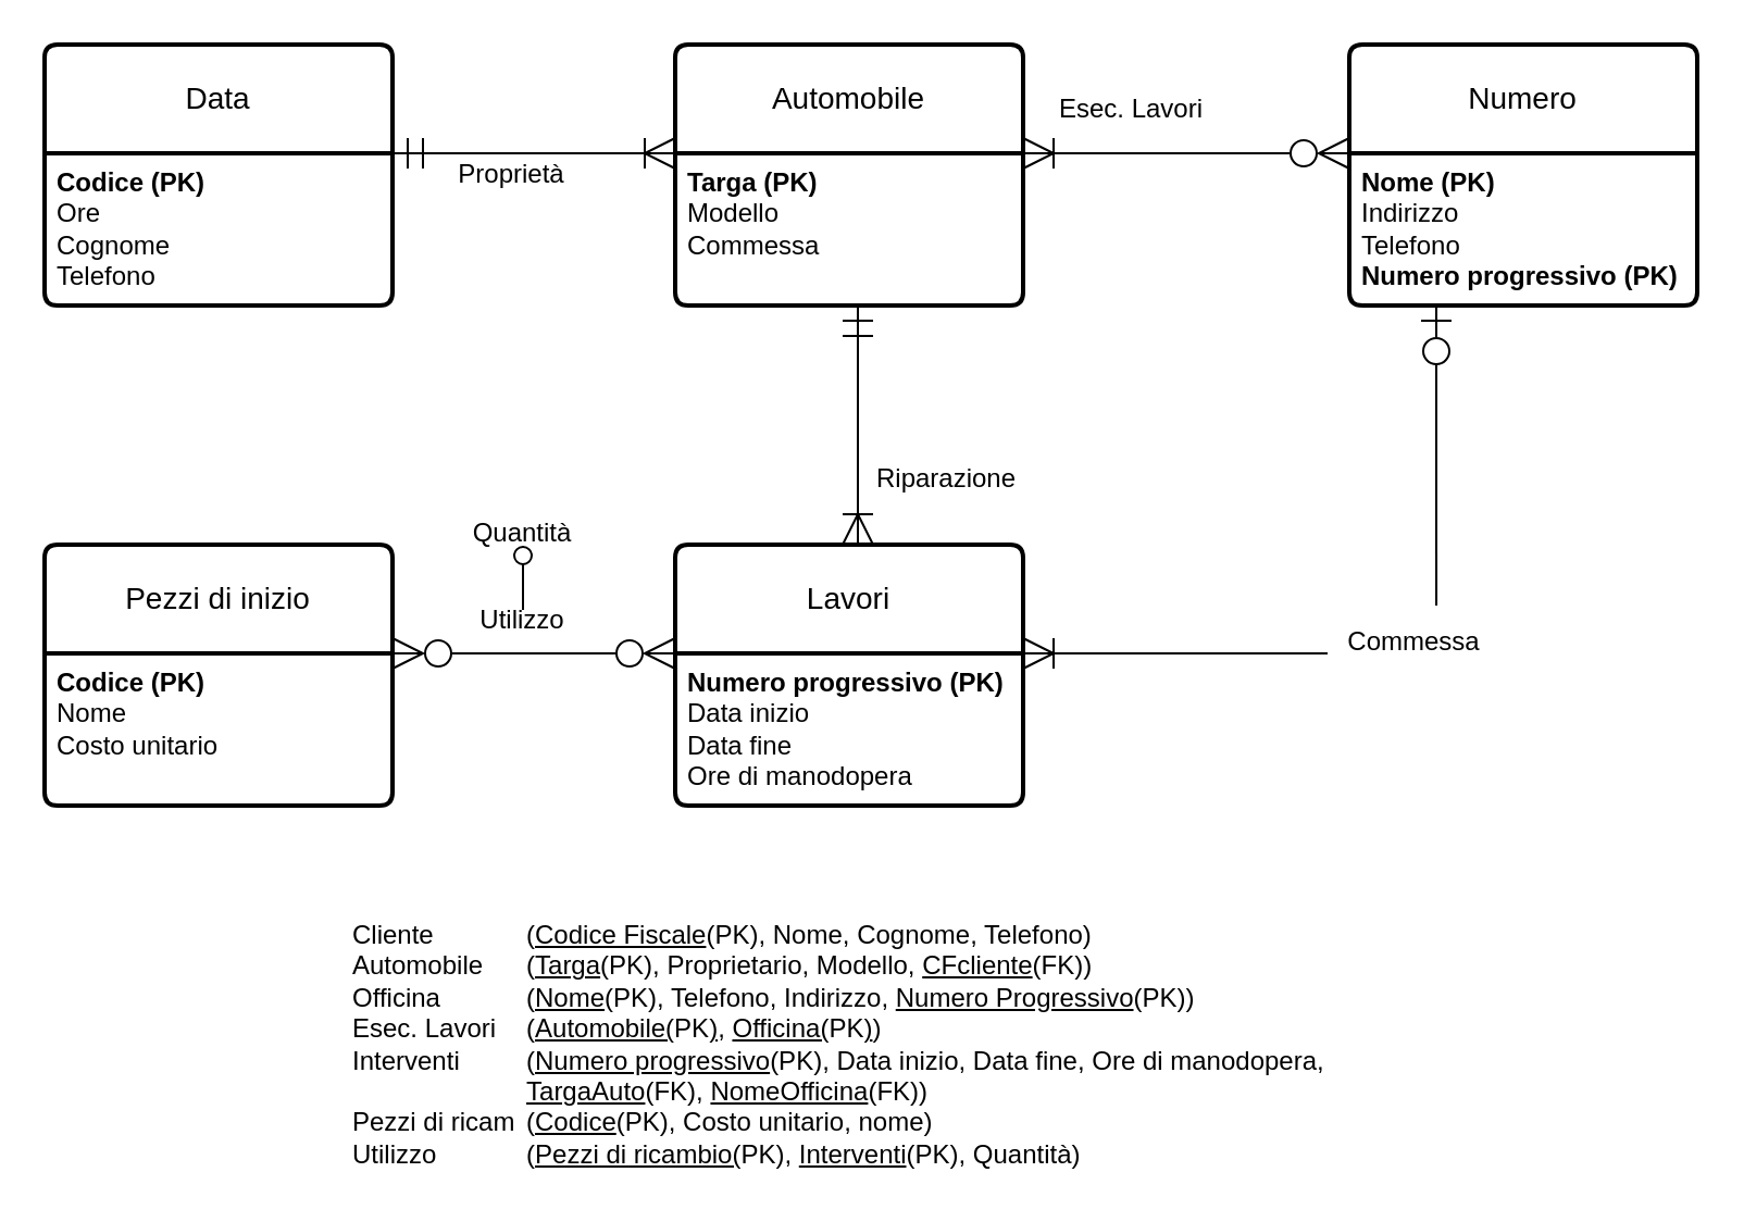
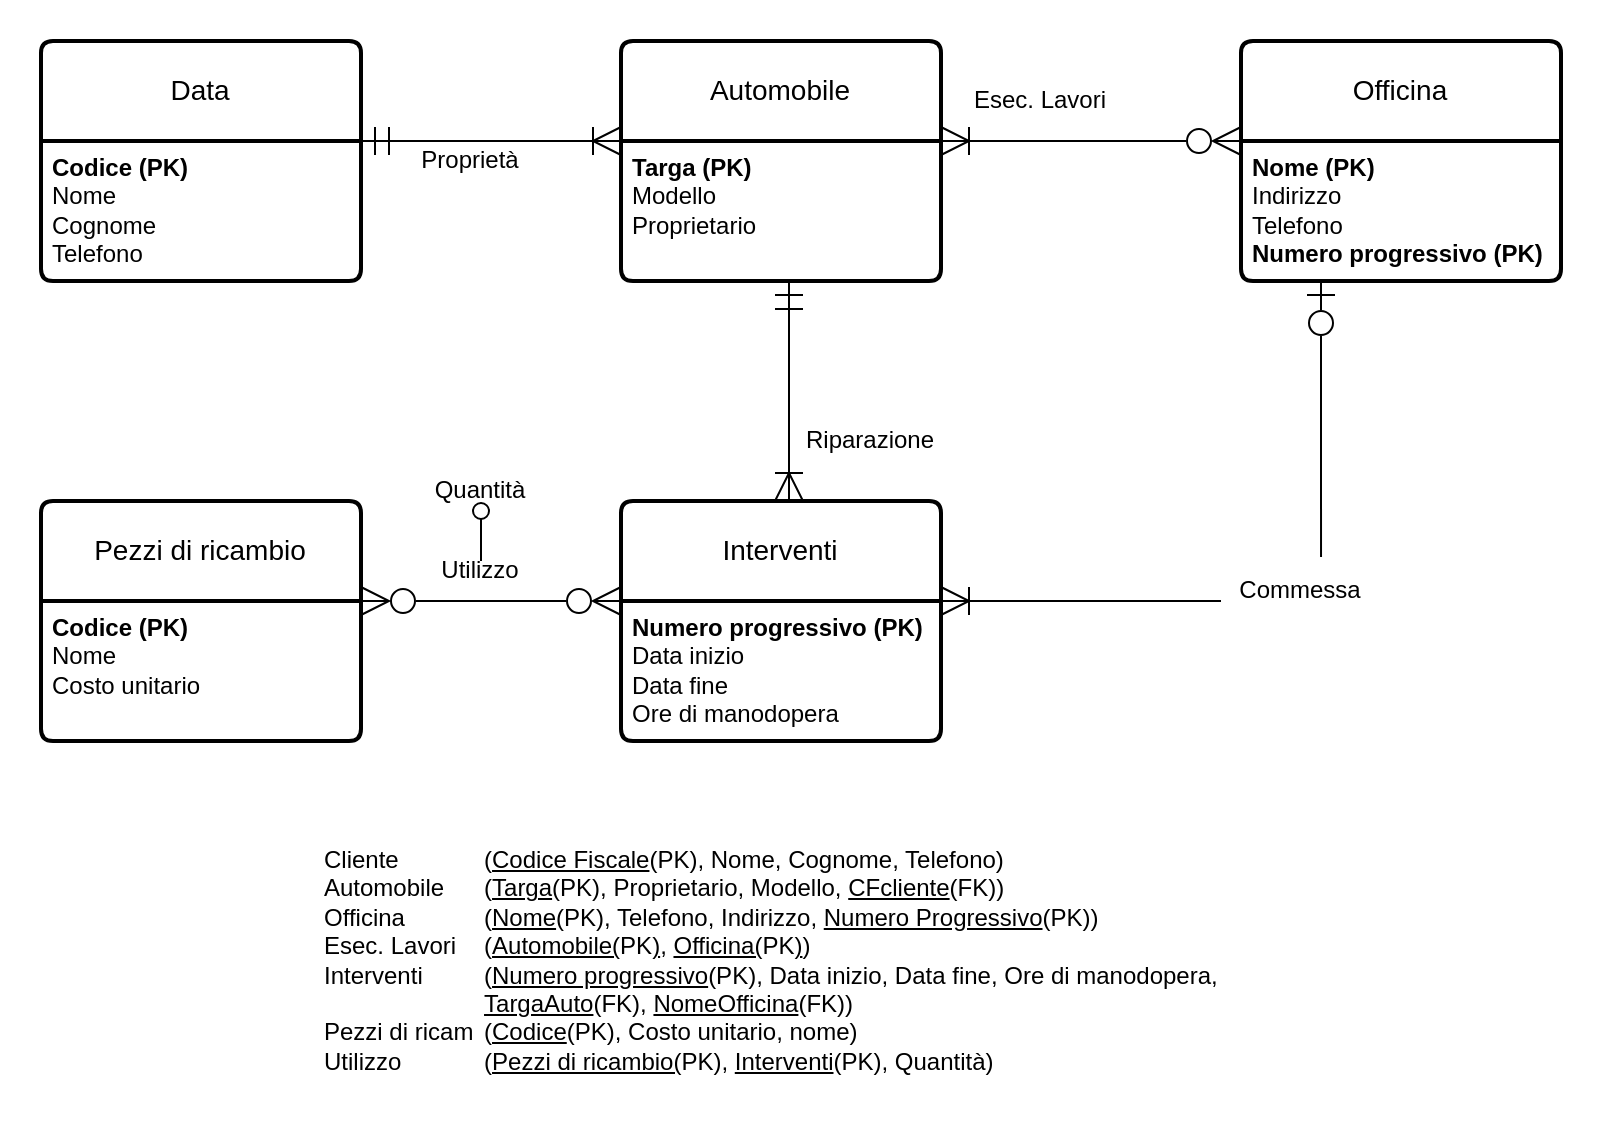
  <mxCell id="0" />
  <mxCell id="1" parent="0" />
  <mxCell id="2" value="Data" style="swimlane;childLayout=stackLayout;horizontal=1;startSize=50;horizontalStack=0;rounded=1;fontSize=14;fontStyle=0;strokeWidth=2;resizeParent=0;resizeLast=1;shadow=0;dashed=0;align=center;arcSize=4;whiteSpace=wrap;html=1;" vertex="1" parent="1"><mxGeometry x="20" y="20" width="160" height="120" as="geometry" /></mxCell>
- <mxCell id="3" value="&lt;b&gt;Codice (PK)&lt;/b&gt;&lt;div&gt;Ore&lt;/div&gt;&lt;div&gt;Cognome&lt;/div&gt;&lt;div&gt;Telefono&lt;/div&gt;" style="align=left;strokeColor=none;fillColor=none;spacingLeft=4;fontSize=12;verticalAlign=top;resizable=0;rotatable=0;part=1;html=1;" vertex="1" parent="2"><mxGeometry y="50" width="160" height="70" as="geometry" /></mxCell>
+ <mxCell id="3" value="&lt;b&gt;Codice (PK)&lt;/b&gt;&lt;div&gt;Nome&lt;/div&gt;&lt;div&gt;Cognome&lt;/div&gt;&lt;div&gt;Telefono&lt;/div&gt;" style="align=left;strokeColor=none;fillColor=none;spacingLeft=4;fontSize=12;verticalAlign=top;resizable=0;rotatable=0;part=1;html=1;" vertex="1" parent="2"><mxGeometry y="50" width="160" height="70" as="geometry" /></mxCell>
  <mxCell id="4" value="Automobile" style="swimlane;childLayout=stackLayout;horizontal=1;startSize=50;horizontalStack=0;rounded=1;fontSize=14;fontStyle=0;strokeWidth=2;resizeParent=0;resizeLast=1;shadow=0;dashed=0;align=center;arcSize=4;whiteSpace=wrap;html=1;" vertex="1" parent="1"><mxGeometry x="310" y="20" width="160" height="120" as="geometry" /></mxCell>
- <mxCell id="5" value="&lt;b&gt;Targa (PK)&lt;/b&gt;&lt;div&gt;Modello&lt;br&gt;Commessa&lt;/div&gt;" style="align=left;strokeColor=none;fillColor=none;spacingLeft=4;fontSize=12;verticalAlign=top;resizable=0;rotatable=0;part=1;html=1;" vertex="1" parent="4"><mxGeometry y="50" width="160" height="70" as="geometry" /></mxCell>
+ <mxCell id="5" value="&lt;b&gt;Targa (PK)&lt;/b&gt;&lt;div&gt;Modello&lt;br&gt;Proprietario&lt;/div&gt;" style="align=left;strokeColor=none;fillColor=none;spacingLeft=4;fontSize=12;verticalAlign=top;resizable=0;rotatable=0;part=1;html=1;" vertex="1" parent="4"><mxGeometry y="50" width="160" height="70" as="geometry" /></mxCell>
  <mxCell id="6" value="" style="edgeStyle=entityRelationEdgeStyle;fontSize=12;html=1;endArrow=ERoneToMany;startArrow=ERmandOne;rounded=0;entryX=0;entryY=0;entryDx=0;entryDy=0;endSize=12;startSize=12;startFill=0;endFill=0;" edge="1" parent="1" target="5"><mxGeometry width="100" height="100" relative="1" as="geometry"><mxPoint x="180" y="70" as="sourcePoint" /><mxPoint x="280" y="-30" as="targetPoint" /></mxGeometry></mxCell>
  <mxCell id="7" value="Proprietà" style="text;html=1;align=center;verticalAlign=middle;whiteSpace=wrap;rounded=0;" vertex="1" parent="1"><mxGeometry x="205" y="65" width="60" height="30" as="geometry" /></mxCell>
- <mxCell id="8" value="Numero" style="swimlane;childLayout=stackLayout;horizontal=1;startSize=50;horizontalStack=0;rounded=1;fontSize=14;fontStyle=0;strokeWidth=2;resizeParent=0;resizeLast=1;shadow=0;dashed=0;align=center;arcSize=4;whiteSpace=wrap;html=1;" vertex="1" parent="1"><mxGeometry x="620" y="20" width="160" height="120" as="geometry" /></mxCell>
+ <mxCell id="8" value="Officina" style="swimlane;childLayout=stackLayout;horizontal=1;startSize=50;horizontalStack=0;rounded=1;fontSize=14;fontStyle=0;strokeWidth=2;resizeParent=0;resizeLast=1;shadow=0;dashed=0;align=center;arcSize=4;whiteSpace=wrap;html=1;" vertex="1" parent="1"><mxGeometry x="620" y="20" width="160" height="120" as="geometry" /></mxCell>
  <mxCell id="9" value="&lt;b&gt;Nome (PK)&lt;/b&gt;&lt;div&gt;Indirizzo&lt;/div&gt;&lt;div&gt;Telefono&lt;/div&gt;&lt;div&gt;&lt;b&gt;Numero progressivo (PK)&lt;/b&gt;&lt;/div&gt;" style="align=left;strokeColor=none;fillColor=none;spacingLeft=4;fontSize=12;verticalAlign=top;resizable=0;rotatable=0;part=1;html=1;" vertex="1" parent="8"><mxGeometry y="50" width="160" height="70" as="geometry" /></mxCell>
  <mxCell id="10" value="" style="edgeStyle=entityRelationEdgeStyle;fontSize=12;html=1;endArrow=ERzeroToMany;startArrow=ERoneToMany;rounded=0;entryX=0;entryY=0;entryDx=0;entryDy=0;endSize=12;startSize=12;startFill=0;endFill=0;" edge="1" parent="1" target="9"><mxGeometry width="100" height="100" relative="1" as="geometry"><mxPoint x="470" y="70" as="sourcePoint" /><mxPoint x="570" y="-30" as="targetPoint" /></mxGeometry></mxCell>
  <mxCell id="11" value="Esec. Lavori" style="text;html=1;align=center;verticalAlign=middle;whiteSpace=wrap;rounded=0;" vertex="1" parent="1"><mxGeometry x="480" y="35" width="80" height="30" as="geometry" /></mxCell>
- <mxCell id="12" value="Lavori" style="swimlane;childLayout=stackLayout;horizontal=1;startSize=50;horizontalStack=0;rounded=1;fontSize=14;fontStyle=0;strokeWidth=2;resizeParent=0;resizeLast=1;shadow=0;dashed=0;align=center;arcSize=4;whiteSpace=wrap;html=1;" vertex="1" parent="1"><mxGeometry x="310" y="250" width="160" height="120" as="geometry" /></mxCell>
+ <mxCell id="12" value="Interventi" style="swimlane;childLayout=stackLayout;horizontal=1;startSize=50;horizontalStack=0;rounded=1;fontSize=14;fontStyle=0;strokeWidth=2;resizeParent=0;resizeLast=1;shadow=0;dashed=0;align=center;arcSize=4;whiteSpace=wrap;html=1;" vertex="1" parent="1"><mxGeometry x="310" y="250" width="160" height="120" as="geometry" /></mxCell>
  <mxCell id="13" value="&lt;b&gt;Numero progressivo (PK)&lt;/b&gt;&lt;div&gt;Data inizio&lt;div&gt;Data fine&lt;/div&gt;&lt;div&gt;Ore di manodopera&lt;/div&gt;&lt;/div&gt;" style="align=left;strokeColor=none;fillColor=none;spacingLeft=4;fontSize=12;verticalAlign=top;resizable=0;rotatable=0;part=1;html=1;" vertex="1" parent="12"><mxGeometry y="50" width="160" height="70" as="geometry" /></mxCell>
  <mxCell id="14" value="" style="endArrow=ERmandOne;html=1;rounded=0;exitX=0.525;exitY=0;exitDx=0;exitDy=0;exitPerimeter=0;endSize=12;startSize=12;startArrow=ERoneToMany;startFill=0;endFill=0;" edge="1" parent="1" source="12"><mxGeometry width="50" height="50" relative="1" as="geometry"><mxPoint x="344" y="190" as="sourcePoint" /><mxPoint x="394" y="140" as="targetPoint" /></mxGeometry></mxCell>
  <mxCell id="15" value="Riparazione" style="text;html=1;align=center;verticalAlign=middle;whiteSpace=wrap;rounded=0;" vertex="1" parent="1"><mxGeometry x="405" y="205" width="60" height="30" as="geometry" /></mxCell>
- <mxCell id="16" value="Pezzi di inizio" style="swimlane;childLayout=stackLayout;horizontal=1;startSize=50;horizontalStack=0;rounded=1;fontSize=14;fontStyle=0;strokeWidth=2;resizeParent=0;resizeLast=1;shadow=0;dashed=0;align=center;arcSize=4;whiteSpace=wrap;html=1;" vertex="1" parent="1"><mxGeometry x="20" y="250" width="160" height="120" as="geometry" /></mxCell>
+ <mxCell id="16" value="Pezzi di ricambio" style="swimlane;childLayout=stackLayout;horizontal=1;startSize=50;horizontalStack=0;rounded=1;fontSize=14;fontStyle=0;strokeWidth=2;resizeParent=0;resizeLast=1;shadow=0;dashed=0;align=center;arcSize=4;whiteSpace=wrap;html=1;" vertex="1" parent="1"><mxGeometry x="20" y="250" width="160" height="120" as="geometry" /></mxCell>
  <mxCell id="17" value="&lt;b&gt;Codice (PK)&lt;/b&gt;&lt;div&gt;Nome&lt;/div&gt;&lt;div&gt;Costo unitario&lt;/div&gt;" style="align=left;strokeColor=none;fillColor=none;spacingLeft=4;fontSize=12;verticalAlign=top;resizable=0;rotatable=0;part=1;html=1;" vertex="1" parent="16"><mxGeometry y="50" width="160" height="70" as="geometry" /></mxCell>
  <mxCell id="18" value="" style="endArrow=ERzeroToMany;html=1;rounded=0;entryX=0;entryY=0;entryDx=0;entryDy=0;endSize=12;startSize=12;startArrow=ERzeroToMany;startFill=0;endFill=0;" edge="1" parent="1" target="13"><mxGeometry width="50" height="50" relative="1" as="geometry"><mxPoint x="180" y="300" as="sourcePoint" /><mxPoint x="230" y="250" as="targetPoint" /></mxGeometry></mxCell>
  <mxCell id="19" value="Utilizzo" style="text;html=1;align=center;verticalAlign=middle;whiteSpace=wrap;rounded=0;" vertex="1" parent="1"><mxGeometry x="210" y="270" width="60" height="30" as="geometry" /></mxCell>
  <mxCell id="20" value="" style="endArrow=circle;html=1;rounded=0;endFill=0;startSize=6;endSize=3;" edge="1" parent="1"><mxGeometry width="50" height="50" relative="1" as="geometry"><mxPoint x="240" y="280" as="sourcePoint" /><mxPoint x="240" y="250" as="targetPoint" /></mxGeometry></mxCell>
  <mxCell id="21" value="Quantità" style="text;html=1;align=center;verticalAlign=middle;whiteSpace=wrap;rounded=0;" vertex="1" parent="1"><mxGeometry x="210" y="230" width="60" height="30" as="geometry" /></mxCell>
  <mxCell id="22" value="" style="endArrow=none;html=1;rounded=0;startArrow=ERoneToMany;startFill=0;endSize=12;startSize=12;" edge="1" parent="1"><mxGeometry width="50" height="50" relative="1" as="geometry"><mxPoint x="470" y="300" as="sourcePoint" /><mxPoint x="610" y="300" as="targetPoint" /></mxGeometry></mxCell>
  <mxCell id="23" value="Commessa" style="text;html=1;align=center;verticalAlign=middle;whiteSpace=wrap;rounded=0;" vertex="1" parent="1"><mxGeometry x="620" y="280" width="60" height="30" as="geometry" /></mxCell>
  <mxCell id="24" value="" style="endArrow=ERzeroToOne;html=1;rounded=0;exitX=0.667;exitY=-0.066;exitDx=0;exitDy=0;exitPerimeter=0;endFill=0;endSize=12;" edge="1" parent="1" source="23"><mxGeometry width="50" height="50" relative="1" as="geometry"><mxPoint x="610" y="190" as="sourcePoint" /><mxPoint x="660" y="140" as="targetPoint" /></mxGeometry></mxCell>
  <mxCell id="25" value="Cliente &lt;span style=&quot;white-space: pre;&quot;&gt;&#09;&lt;span style=&quot;white-space: pre;&quot;&gt;&#09;&lt;/span&gt;&lt;/span&gt;(&lt;u&gt;Codice Fiscale&lt;/u&gt;(PK), Nome, Cognome, Telefono)&lt;div&gt;Automobile &lt;span style=&quot;white-space: pre;&quot;&gt;&#09;&lt;/span&gt;(&lt;u&gt;Targa&lt;/u&gt;(PK), Proprietario, Modello, &lt;u&gt;CFcliente&lt;/u&gt;(FK))&lt;/div&gt;&lt;div&gt;Officina &lt;span style=&quot;white-space: pre;&quot;&gt;&#09;&lt;/span&gt;&lt;span style=&quot;white-space: pre;&quot;&gt;&#09;&lt;/span&gt;(&lt;u&gt;Nome&lt;/u&gt;(PK), Telefono, Indirizzo, &lt;u&gt;Numero Progressivo&lt;/u&gt;(PK))&lt;/div&gt;&lt;div&gt;Esec. Lavori &lt;span style=&quot;white-space: pre;&quot;&gt;&#09;&lt;/span&gt;(&lt;u&gt;Automobile(&lt;/u&gt;PK&lt;u&gt;)&lt;/u&gt;, &lt;u&gt;Officina(&lt;/u&gt;PK&lt;u&gt;)&lt;/u&gt;)&lt;/div&gt;&lt;div&gt;Interventi &lt;span style=&quot;white-space: pre;&quot;&gt;&#09;&lt;/span&gt;(&lt;u&gt;Numero progressivo&lt;/u&gt;(PK), Data inizio, Data fine, Ore di manodopera, &lt;span style=&quot;white-space: pre;&quot;&gt;&#09;&lt;/span&gt;&lt;span style=&quot;white-space: pre;&quot;&gt;&#09;&lt;/span&gt;&lt;span style=&quot;white-space: pre;&quot;&gt;&#09;&lt;/span&gt;&lt;u&gt;TargaAuto&lt;/u&gt;(FK), &lt;u&gt;NomeOfficina&lt;/u&gt;(FK))&lt;/div&gt;&lt;div&gt;Pezzi di ricam&lt;span style=&quot;white-space: pre;&quot;&gt;&#09;&lt;/span&gt;(&lt;u&gt;Codice&lt;/u&gt;(PK), Costo unitario, nome)&lt;span style=&quot;white-space: pre;&quot;&gt;&lt;/span&gt;&lt;/div&gt;&lt;div&gt;Utilizzo&lt;span style=&quot;white-space: pre;&quot;&gt;&#09;&lt;/span&gt;&lt;span style=&quot;white-space: pre;&quot;&gt;&#09;&lt;/span&gt;(&lt;u&gt;Pezzi di ricambio(&lt;/u&gt;PK), &lt;u&gt;Interventi&lt;/u&gt;(PK), Quantità)&lt;/div&gt;" style="text;html=1;align=left;verticalAlign=middle;whiteSpace=wrap;rounded=0;" vertex="1" parent="1"><mxGeometry x="160" y="420" width="450" height="120" as="geometry" /></mxCell>
